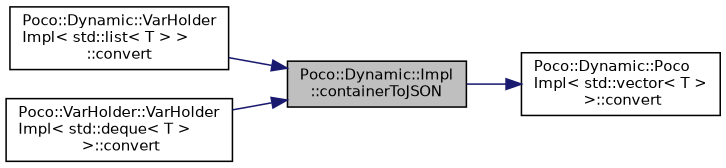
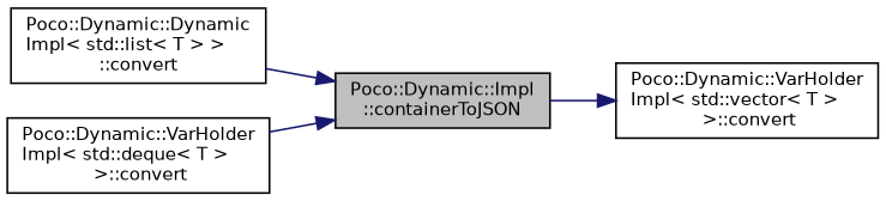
  digraph {
    rankdir=RL
    node [color=black fillcolor=white fontname=Helvetica fontsize=10 shape=record style=filled]
    edge [color=midnightblue dir=back fontname=Helvetica fontsize=10 labelfontname=Helvetica labelfontsize=10 style=solid]
    n1 [fillcolor=grey75 fontcolor=black height=0.2 label="Poco::Dynamic::Impl\l::containerToJSON" width=0.4]
-   n2 [height=0.2 label="Poco::Dynamic::VarHolder\lImpl\< std::list\< T \> \>\l::convert" width=0.4]
-   n3 [height=0.2 label="Poco::VarHolder::VarHolder\lImpl\< std::deque\< T \>\l \>::convert" width=0.4]
-   n4 [height=0.2 label="Poco::Dynamic::Poco\lImpl\< std::vector\< T \>\l \>::convert" width=0.4]
+   n2 [height=0.2 label="Poco::Dynamic::Dynamic\lImpl\< std::list\< T \> \>\l::convert" width=0.4]
+   n3 [height=0.2 label="Poco::Dynamic::VarHolder\lImpl\< std::deque\< T \>\l \>::convert" width=0.4]
+   n4 [height=0.2 label="Poco::Dynamic::VarHolder\lImpl\< std::vector\< T \>\l \>::convert" width=0.4]
    n1 -> n2
    n1 -> n3
    n4 -> n1
  }
